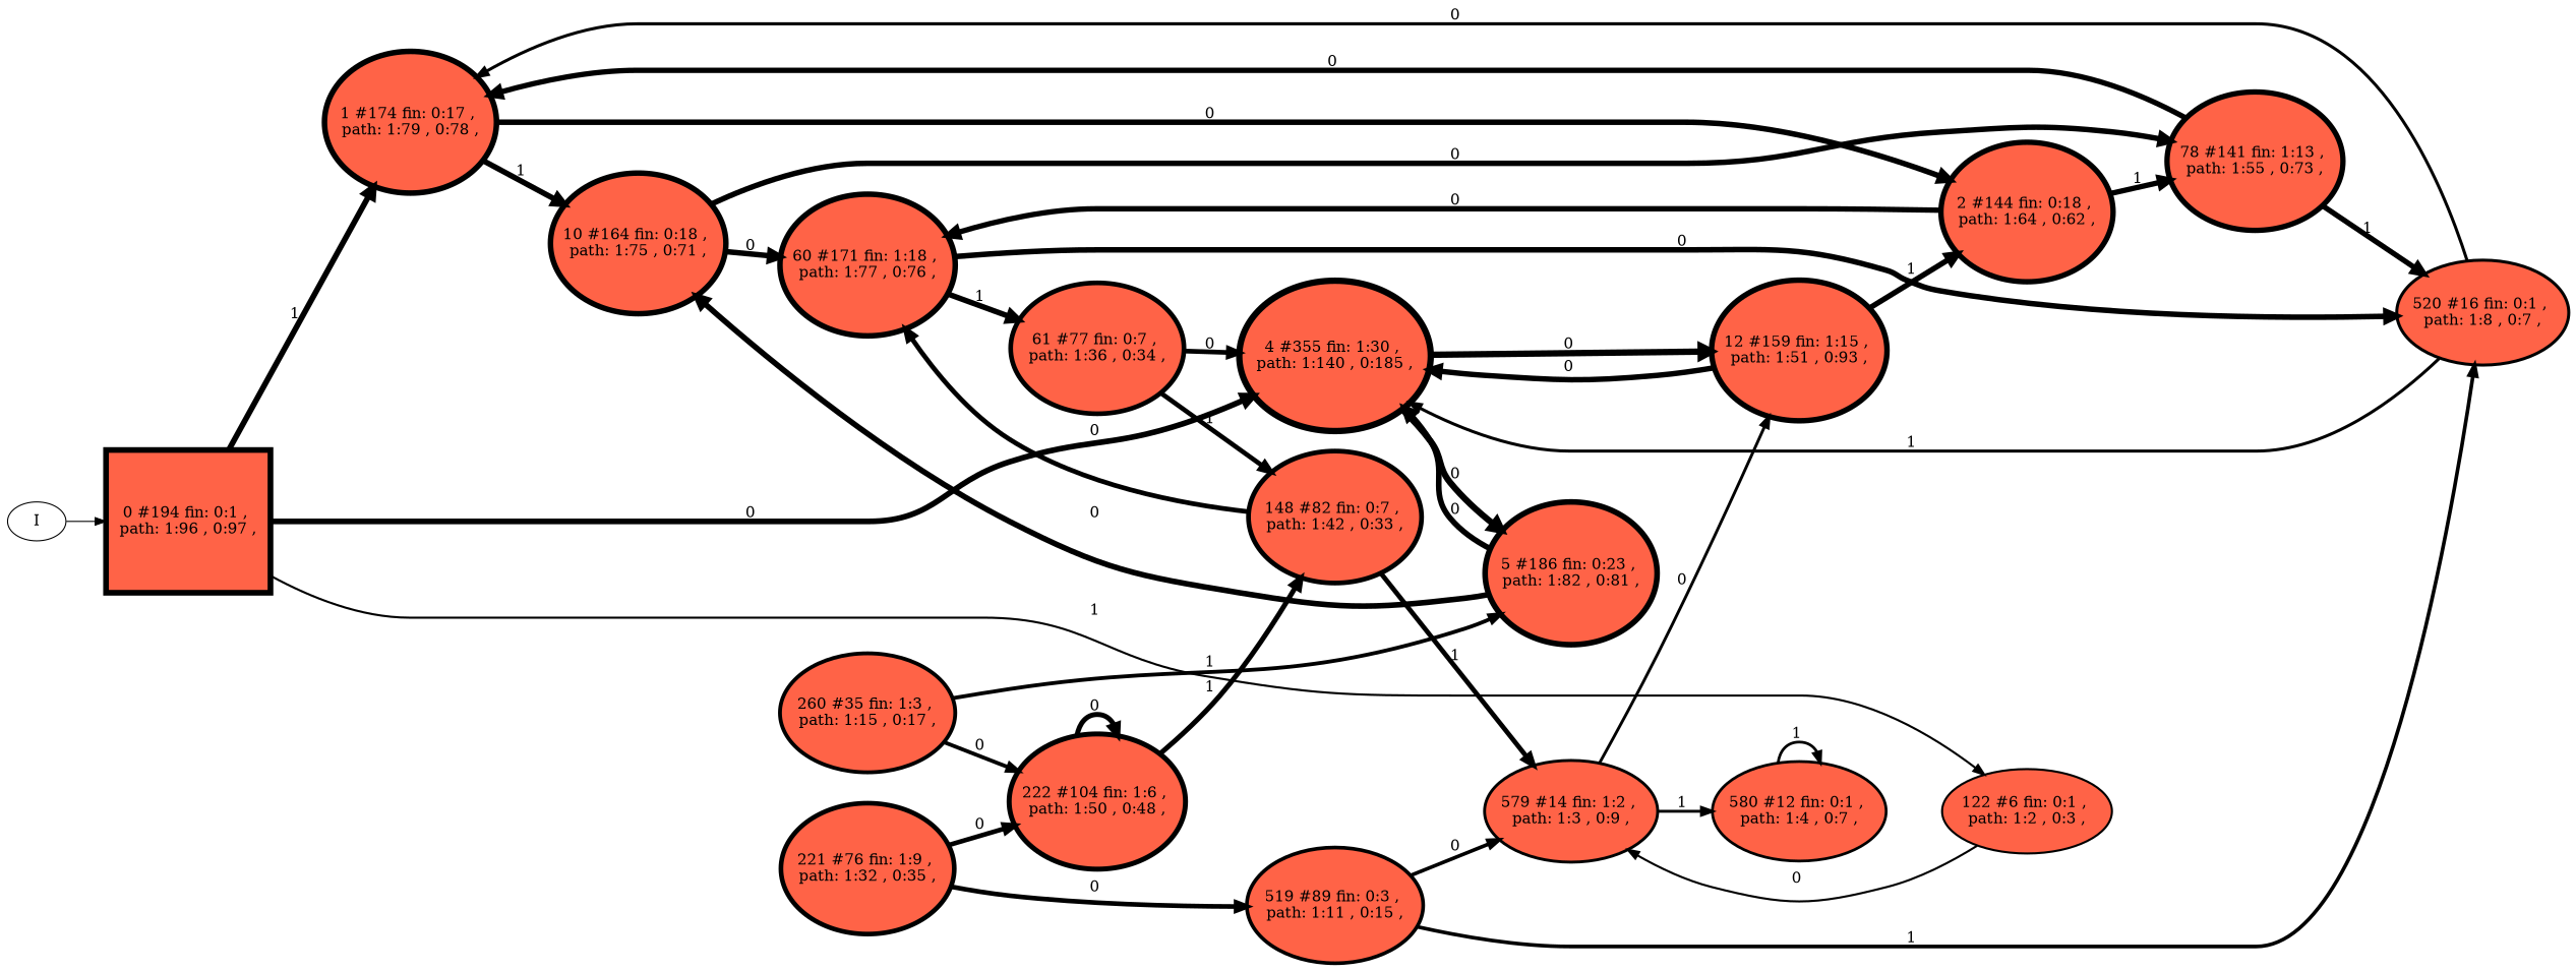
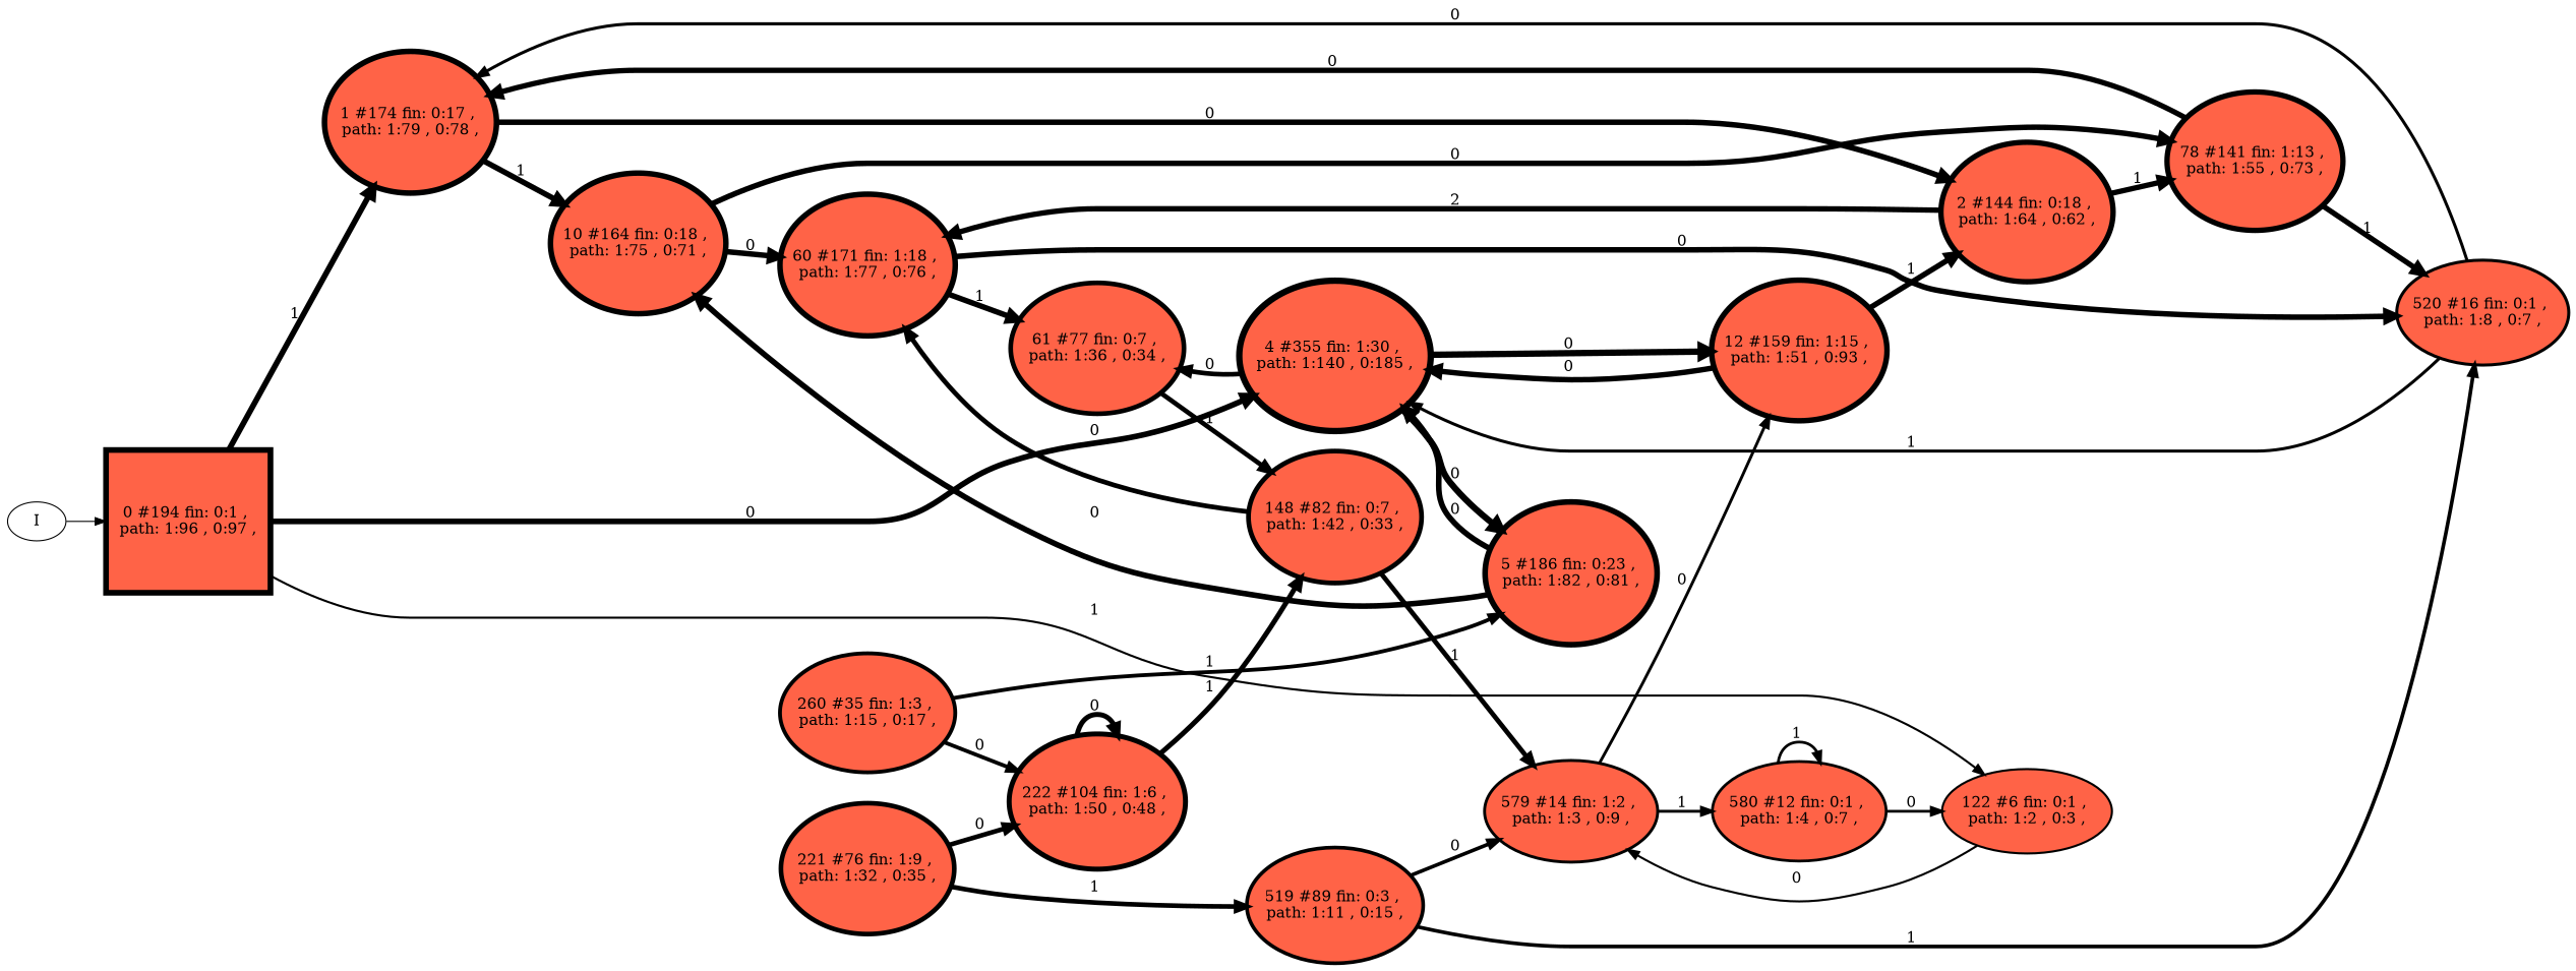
  digraph {
    rankdir=LR
    node [fillcolor=tomato style=filled]
    edge [penwidth=5.273]
    n1 [height=1.83625 label="0 #194 fin: 0:1 , \n path: 1:96 , 0:97 , " penwidth=5.273 shape=box width=1.83625]
    n2 [height=1.81885 label="1 #174 fin: 0:17 , \n path: 1:79 , 0:78 , " penwidth=5.16479 width=1.81885]
    n3 [height=1.92788 label="4 #355 fin: 1:30 , \n path: 1:140 , 0:185 , " penwidth=5.87493 width=1.92788]
    n4 [height=1.08042 label="122 #6 fin: 0:1 , \n path: 1:2 , 0:3 , " penwidth=1.94591 width=1.08042]
    n5 [height=1.80926 label="10 #164 fin: 0:18 , \n path: 1:75 , 0:71 , " penwidth=5.10595 width=1.80926]
    n6 [height=1.78787 label="2 #144 fin: 0:18 , \n path: 1:64 , 0:62 , " penwidth=4.97673 width=1.78787]
    n7 [height=1.82955 label="5 #186 fin: 0:23 , \n path: 1:82 , 0:81 , " penwidth=5.23111 width=1.82955]
    n8 [height=1.80421 label="12 #159 fin: 1:15 , \n path: 1:51 , 0:93 , " penwidth=5.07517 width=1.80421]
    I [fillcolor="" style=""]
    n10 [height=1.81604 label="60 #171 fin: 1:18 , \n path: 1:77 , 0:76 , " penwidth=5.14749 width=1.81604]
    n11 [height=1.78437 label="78 #141 fin: 1:13 , \n path: 1:55 , 0:73 , " penwidth=4.95583 width=1.78437]
    n12 [height=1.67835 label="61 #77 fin: 0:7 , \n path: 1:36 , 0:34 , " penwidth=4.35671 width=1.67835]
    n13 [height=1.3437 label="520 #16 fin: 0:1 , \n path: 1:8 , 0:7 , " penwidth=2.83321 width=1.3437]
    n14 [height=1.68988 label="148 #82 fin: 0:7 , \n path: 1:42 , 0:33 , " penwidth=4.41884 width=1.68988]
    n15 [height=1.67594 label="221 #76 fin: 1:9 , \n path: 1:32 , 0:35 , " penwidth=4.34381 width=1.67594]
    n16 [height=1.48188 label="519 #89 fin: 0:3 , \n path: 1:11 , 0:15 , " penwidth=3.4012 width=1.48188]
    n17 [height=1.73236 label="222 #104 fin: 1:6 , \n path: 1:50 , 0:48 , " penwidth=4.65396 width=1.73236]
    n18 [height=1.31051 label="579 #14 fin: 1:2 , \n path: 1:3 , 0:9 , " penwidth=2.70805 width=1.31051]
    n19 [height=1.52247 label="260 #35 fin: 1:3 , \n path: 1:15 , 0:17 , " penwidth=3.58352 width=1.52247]
    n20 [height=1.27115 label="580 #12 fin: 0:1 , \n path: 1:4 , 0:7 , " penwidth=2.56495 width=1.27115]
    n1 -> n2 [label="1 "]
    n1 -> n3 [label="0 "]
    n1 -> n4 [label="1 " penwidth=1.94591]
    n2 -> n5 [label="1 " penwidth=5.16479]
    n2 -> n6 [label="0 " penwidth=5.16479]
    n3 -> n7 [label="0 " penwidth=5.87493]
    n3 -> n8 [label="0 " penwidth=5.87493]
    n4 -> n18 [label="0 " penwidth=1.94591]
    n5 -> n10 [label="0 " penwidth=5.10595]
    n5 -> n11 [label="0 " penwidth=5.10595]
-   n6 -> n10 [label="0 " penwidth=4.97673]
+   n6 -> n10 [label="2 " penwidth=4.97673]
    n6 -> n11 [label="1 " penwidth=4.97673]
    n7 -> n3 [label="0 " penwidth=5.23111]
    n7 -> n5 [label="0 " penwidth=5.23111]
    n8 -> n3 [label="0 " penwidth=5.07517]
    n8 -> n6 [label="1 " penwidth=5.07517]
    I -> n1 [penwidth=""]
    n10 -> n12 [label="1 " penwidth=5.14749]
    n10 -> n13 [label="0 " penwidth=5.14749]
    n11 -> n2 [label="0 " penwidth=4.95583]
    n11 -> n13 [label="1 " penwidth=4.95583]
-   n12 -> n3 [label="0 " penwidth=4.35671]
+   n3 -> n12 [label="0 " penwidth=4.35671]
    n12 -> n14 [label="1 " penwidth=4.35671]
    n13 -> n2 [label="0 " penwidth=2.83321]
    n13 -> n3 [label="1 " penwidth=2.83321]
    n14 -> n10 [label="0 " penwidth=4.41884]
    n14 -> n18 [label="1 " penwidth=4.41884]
-   n15 -> n16 [label="0 " penwidth=4.34381]
+   n15 -> n16 [label="1 " penwidth=4.34381]
    n15 -> n17 [label="0 " penwidth=4.34381]
    n16 -> n13 [label="1 " penwidth=3.4012]
    n16 -> n18 [label="0 " penwidth=3.4012]
    n17 -> n14 [label="1 " penwidth=4.65396]
    n17 -> n17 [label="0 " penwidth=4.65396]
    n18 -> n8 [label="0 " penwidth=2.70805]
    n18 -> n20 [label="1 " penwidth=2.70805]
    n19 -> n7 [label="1 " penwidth=3.58352]
    n19 -> n17 [label="0 " penwidth=3.58352]
+   n20 -> n4 [label="0 " penwidth=2.56495]
    n20 -> n20 [label="1 " penwidth=2.56495]
  }
